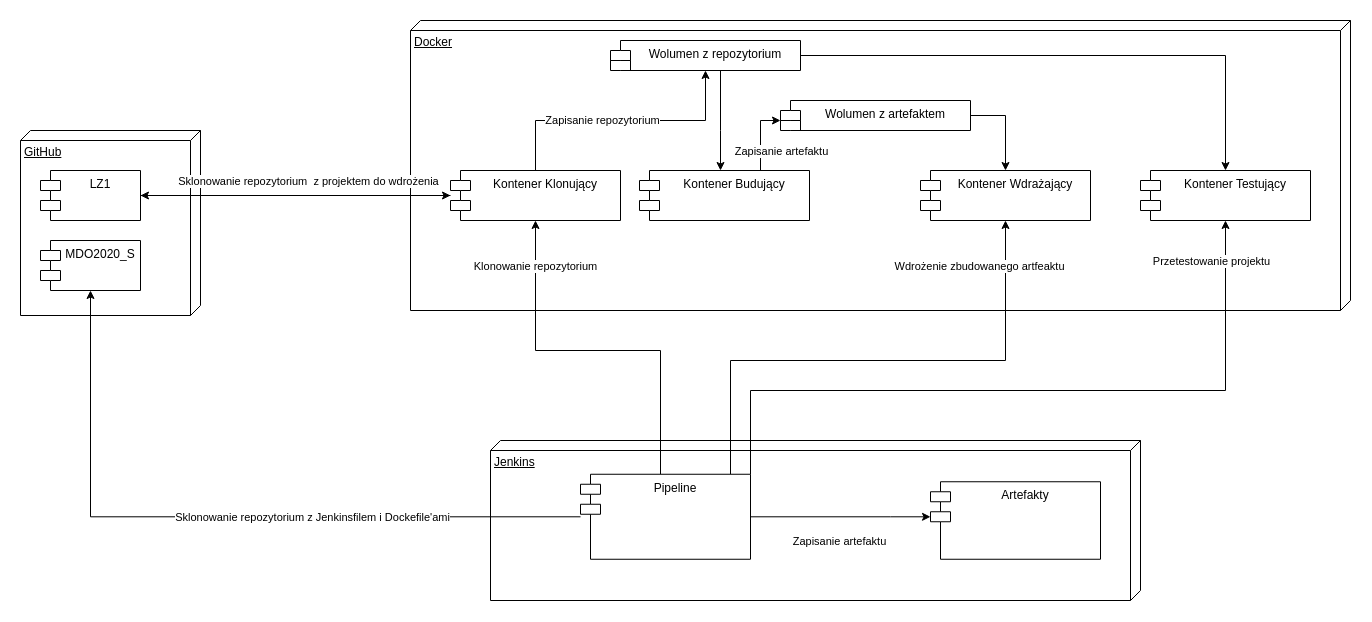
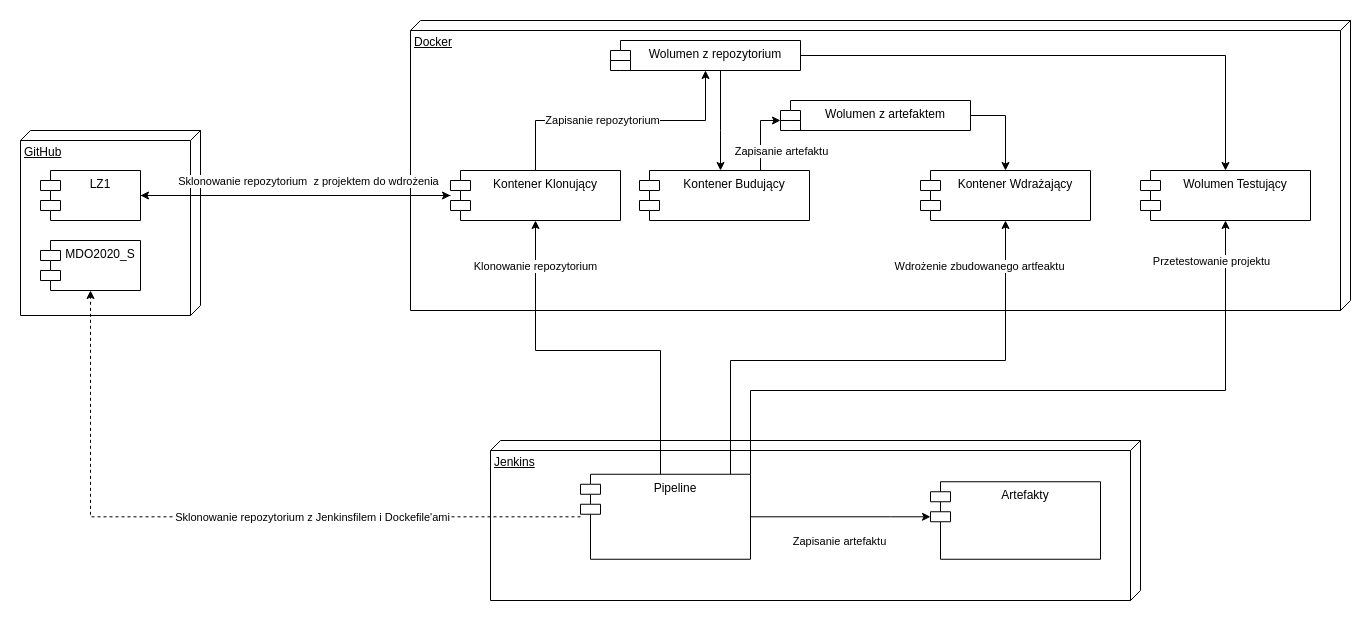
  <mxCell id="0" />
  <mxCell id="1" parent="0" />
  <mxCell id="2" value="Jenkins" style="verticalAlign=top;align=left;spacingTop=8;spacingLeft=2;spacingRight=12;shape=cube;size=10;direction=south;fontStyle=4;html=1;" vertex="1" parent="1"><mxGeometry x="490" y="440" width="650" height="160" as="geometry" /></mxCell>
  <mxCell id="3" value="GitHub" style="verticalAlign=top;align=left;spacingTop=8;spacingLeft=2;spacingRight=12;shape=cube;size=10;direction=south;fontStyle=4;html=1;" vertex="1" parent="1"><mxGeometry x="20" y="130" width="180" height="185" as="geometry" /></mxCell>
  <mxCell id="4" value="Docker" style="verticalAlign=top;align=left;spacingTop=8;spacingLeft=2;spacingRight=12;shape=cube;size=10;direction=south;fontStyle=4;html=1;" vertex="1" parent="1"><mxGeometry x="410" y="20" width="940" height="290" as="geometry" /></mxCell>
  <mxCell id="5" style="edgeStyle=orthogonalEdgeStyle;rounded=0;orthogonalLoop=1;jettySize=auto;html=1;" edge="1" parent="1" source="15" target="26"><mxGeometry relative="1" as="geometry"><Array as="points"><mxPoint x="890" y="516" /><mxPoint x="890" y="516" /></Array></mxGeometry></mxCell>
  <mxCell id="6" value="Zapisanie artefaktu" style="edgeLabel;html=1;align=center;verticalAlign=middle;resizable=0;points=[];" vertex="1" connectable="0" parent="5"><mxGeometry x="-0.228" y="-1" relative="1" as="geometry"><mxPoint x="19" y="23" as="offset" /></mxGeometry></mxCell>
  <mxCell id="7" style="edgeStyle=orthogonalEdgeStyle;rounded=0;orthogonalLoop=1;jettySize=auto;html=1;" edge="1" parent="1" source="15" target="20"><mxGeometry relative="1" as="geometry"><Array as="points"><mxPoint x="660" y="350" /><mxPoint x="535" y="350" /></Array></mxGeometry></mxCell>
  <mxCell id="8" value="Klonowanie repozytorium" style="edgeLabel;html=1;align=center;verticalAlign=middle;resizable=0;points=[];" vertex="1" connectable="0" parent="7"><mxGeometry x="0.758" y="1" relative="1" as="geometry"><mxPoint as="offset" /></mxGeometry></mxCell>
  <mxCell id="9" style="edgeStyle=orthogonalEdgeStyle;rounded=0;orthogonalLoop=1;jettySize=auto;html=1;" edge="1" parent="1" source="15" target="25"><mxGeometry relative="1" as="geometry"><Array as="points"><mxPoint x="750" y="390" /><mxPoint x="1225" y="390" /></Array></mxGeometry></mxCell>
  <mxCell id="10" value="Przetestowanie projektu" style="edgeLabel;html=1;align=center;verticalAlign=middle;resizable=0;points=[];" vertex="1" connectable="0" parent="9"><mxGeometry x="-0.224" y="3" relative="1" as="geometry"><mxPoint x="261" y="-127" as="offset" /></mxGeometry></mxCell>
  <mxCell id="11" style="edgeStyle=orthogonalEdgeStyle;rounded=0;orthogonalLoop=1;jettySize=auto;html=1;" edge="1" parent="1" source="15" target="24"><mxGeometry relative="1" as="geometry"><Array as="points"><mxPoint x="730" y="360" /><mxPoint x="1005" y="360" /></Array></mxGeometry></mxCell>
  <mxCell id="12" value="Wdrożenie zbudowanego artfeaktu" style="edgeLabel;html=1;align=center;verticalAlign=middle;resizable=0;points=[];" vertex="1" connectable="0" parent="11"><mxGeometry x="0.006" y="2" relative="1" as="geometry"><mxPoint x="96" y="-93" as="offset" /></mxGeometry></mxCell>
- <mxCell id="13" style="edgeStyle=orthogonalEdgeStyle;rounded=0;orthogonalLoop=1;jettySize=auto;html=1;" edge="1" parent="1" source="15" target="27"><mxGeometry relative="1" as="geometry" /></mxCell>
+ <mxCell id="13" style="edgeStyle=orthogonalEdgeStyle;rounded=0;orthogonalLoop=1;jettySize=auto;html=1;dashed=1;" edge="1" parent="1" source="15" target="27"><mxGeometry relative="1" as="geometry" /></mxCell>
  <mxCell id="14" value="Sklonowanie repozytorium z Jenkinsfilem i Dockefile'ami" style="edgeLabel;html=1;align=center;verticalAlign=middle;resizable=0;points=[];" vertex="1" connectable="0" parent="13"><mxGeometry x="-0.066" y="4" relative="1" as="geometry"><mxPoint x="66" y="-4" as="offset" /></mxGeometry></mxCell>
  <mxCell id="15" value="Pipeline" style="shape=module;align=left;spacingLeft=20;align=center;verticalAlign=top;" vertex="1" parent="1"><mxGeometry x="580" y="473.75" width="170" height="85" as="geometry" /></mxCell>
  <mxCell id="16" style="edgeStyle=orthogonalEdgeStyle;rounded=0;orthogonalLoop=1;jettySize=auto;html=1;" edge="1" parent="1" source="20" target="29"><mxGeometry relative="1" as="geometry" /></mxCell>
  <mxCell id="17" value="Sklonowanie repozytorium&amp;nbsp; z projektem do wdrożenia" style="edgeLabel;html=1;align=center;verticalAlign=middle;resizable=0;points=[];" vertex="1" connectable="0" parent="16"><mxGeometry x="0.095" y="-4" relative="1" as="geometry"><mxPoint x="27" y="-11" as="offset" /></mxGeometry></mxCell>
  <mxCell id="18" style="edgeStyle=orthogonalEdgeStyle;rounded=0;orthogonalLoop=1;jettySize=auto;html=1;" edge="1" parent="1" source="20" target="32"><mxGeometry relative="1" as="geometry" /></mxCell>
  <mxCell id="19" value="Zapisanie repozytorium" style="edgeLabel;html=1;align=center;verticalAlign=middle;resizable=0;points=[];" vertex="1" connectable="0" parent="18"><mxGeometry x="-0.146" y="1" relative="1" as="geometry"><mxPoint x="1" as="offset" /></mxGeometry></mxCell>
  <mxCell id="20" value="Kontener Klonujący" style="shape=module;align=left;spacingLeft=20;align=center;verticalAlign=top;" vertex="1" parent="1"><mxGeometry x="450" y="170" width="170" height="50" as="geometry" /></mxCell>
  <mxCell id="21" style="edgeStyle=orthogonalEdgeStyle;rounded=0;orthogonalLoop=1;jettySize=auto;html=1;" edge="1" parent="1" source="23" target="34"><mxGeometry relative="1" as="geometry"><Array as="points"><mxPoint x="760" y="120" /></Array></mxGeometry></mxCell>
  <mxCell id="22" value="Zapisanie artefaktu" style="edgeLabel;html=1;align=center;verticalAlign=middle;resizable=0;points=[];" vertex="1" connectable="0" parent="21"><mxGeometry x="0.185" y="4" relative="1" as="geometry"><mxPoint x="24" y="21" as="offset" /></mxGeometry></mxCell>
  <mxCell id="23" value="Kontener Budujący" style="shape=module;align=left;spacingLeft=20;align=center;verticalAlign=top;" vertex="1" parent="1"><mxGeometry x="639" y="170" width="170" height="50" as="geometry" /></mxCell>
  <mxCell id="24" value="Kontener Wdrażający" style="shape=module;align=left;spacingLeft=20;align=center;verticalAlign=top;" vertex="1" parent="1"><mxGeometry x="920" y="170" width="170" height="50" as="geometry" /></mxCell>
- <mxCell id="25" value="Kontener Testujący" style="shape=module;align=left;spacingLeft=20;align=center;verticalAlign=top;" vertex="1" parent="1"><mxGeometry x="1140" y="170" width="170" height="50" as="geometry" /></mxCell>
+ <mxCell id="25" value="Wolumen Testujący" style="shape=module;align=left;spacingLeft=20;align=center;verticalAlign=top;" vertex="1" parent="1"><mxGeometry x="1140" y="170" width="170" height="50" as="geometry" /></mxCell>
  <mxCell id="26" value="Artefakty" style="shape=module;align=left;spacingLeft=20;align=center;verticalAlign=top;" vertex="1" parent="1"><mxGeometry x="930" y="481.25" width="170" height="77.5" as="geometry" /></mxCell>
  <mxCell id="27" value="MDO2020_S" style="shape=module;align=left;spacingLeft=20;align=center;verticalAlign=top;" vertex="1" parent="1"><mxGeometry x="40" y="240" width="100" height="50" as="geometry" /></mxCell>
  <mxCell id="28" style="edgeStyle=orthogonalEdgeStyle;rounded=0;orthogonalLoop=1;jettySize=auto;html=1;" edge="1" parent="1" source="29" target="20"><mxGeometry relative="1" as="geometry" /></mxCell>
  <mxCell id="29" value="LZ1" style="shape=module;align=left;spacingLeft=20;align=center;verticalAlign=top;" vertex="1" parent="1"><mxGeometry x="40" y="170" width="100" height="50" as="geometry" /></mxCell>
  <mxCell id="30" style="edgeStyle=orthogonalEdgeStyle;rounded=0;orthogonalLoop=1;jettySize=auto;html=1;" edge="1" parent="1" source="32" target="23"><mxGeometry relative="1" as="geometry"><Array as="points"><mxPoint x="720" y="130" /><mxPoint x="720" y="130" /></Array></mxGeometry></mxCell>
  <mxCell id="31" style="edgeStyle=orthogonalEdgeStyle;rounded=0;orthogonalLoop=1;jettySize=auto;html=1;" edge="1" parent="1" source="32" target="25"><mxGeometry relative="1" as="geometry"><Array as="points"><mxPoint x="1225" y="55" /></Array></mxGeometry></mxCell>
  <mxCell id="32" value="Wolumen z repozytorium" style="shape=module;align=left;spacingLeft=20;align=center;verticalAlign=top;" vertex="1" parent="1"><mxGeometry x="610" y="40" width="190" height="30" as="geometry" /></mxCell>
  <mxCell id="33" style="edgeStyle=orthogonalEdgeStyle;rounded=0;orthogonalLoop=1;jettySize=auto;html=1;" edge="1" parent="1" source="34" target="24"><mxGeometry relative="1" as="geometry"><Array as="points"><mxPoint x="1005" y="115" /></Array></mxGeometry></mxCell>
  <mxCell id="34" value="Wolumen z artefaktem" style="shape=module;align=left;spacingLeft=20;align=center;verticalAlign=top;" vertex="1" parent="1"><mxGeometry x="780" y="100" width="190" height="30" as="geometry" /></mxCell>
